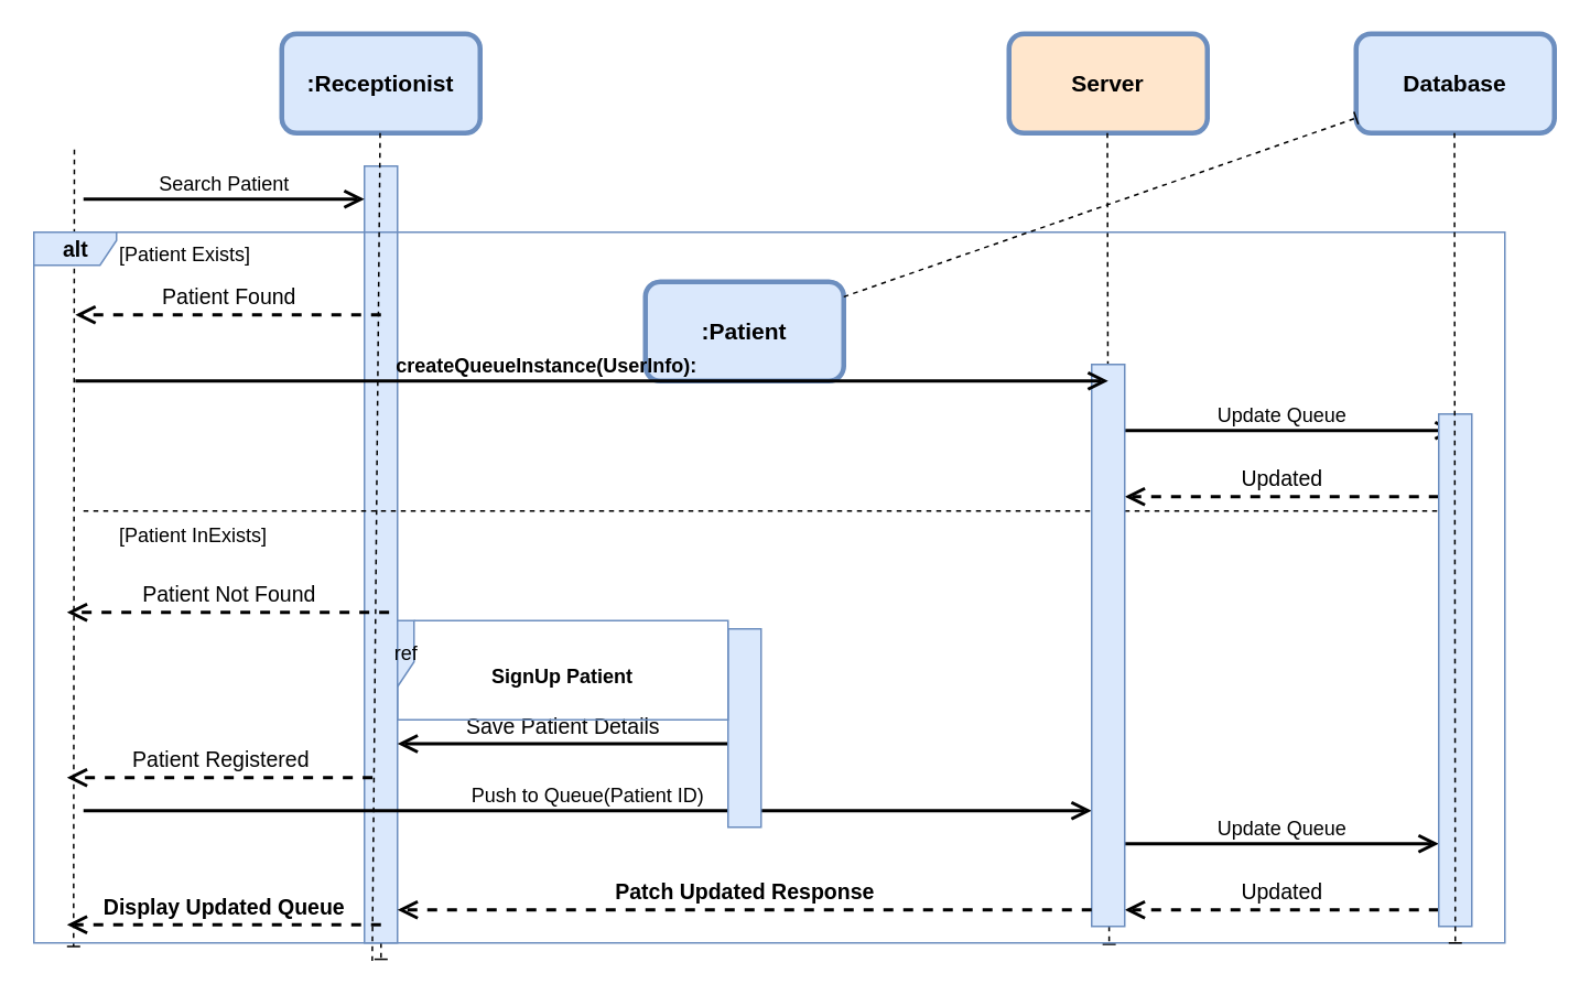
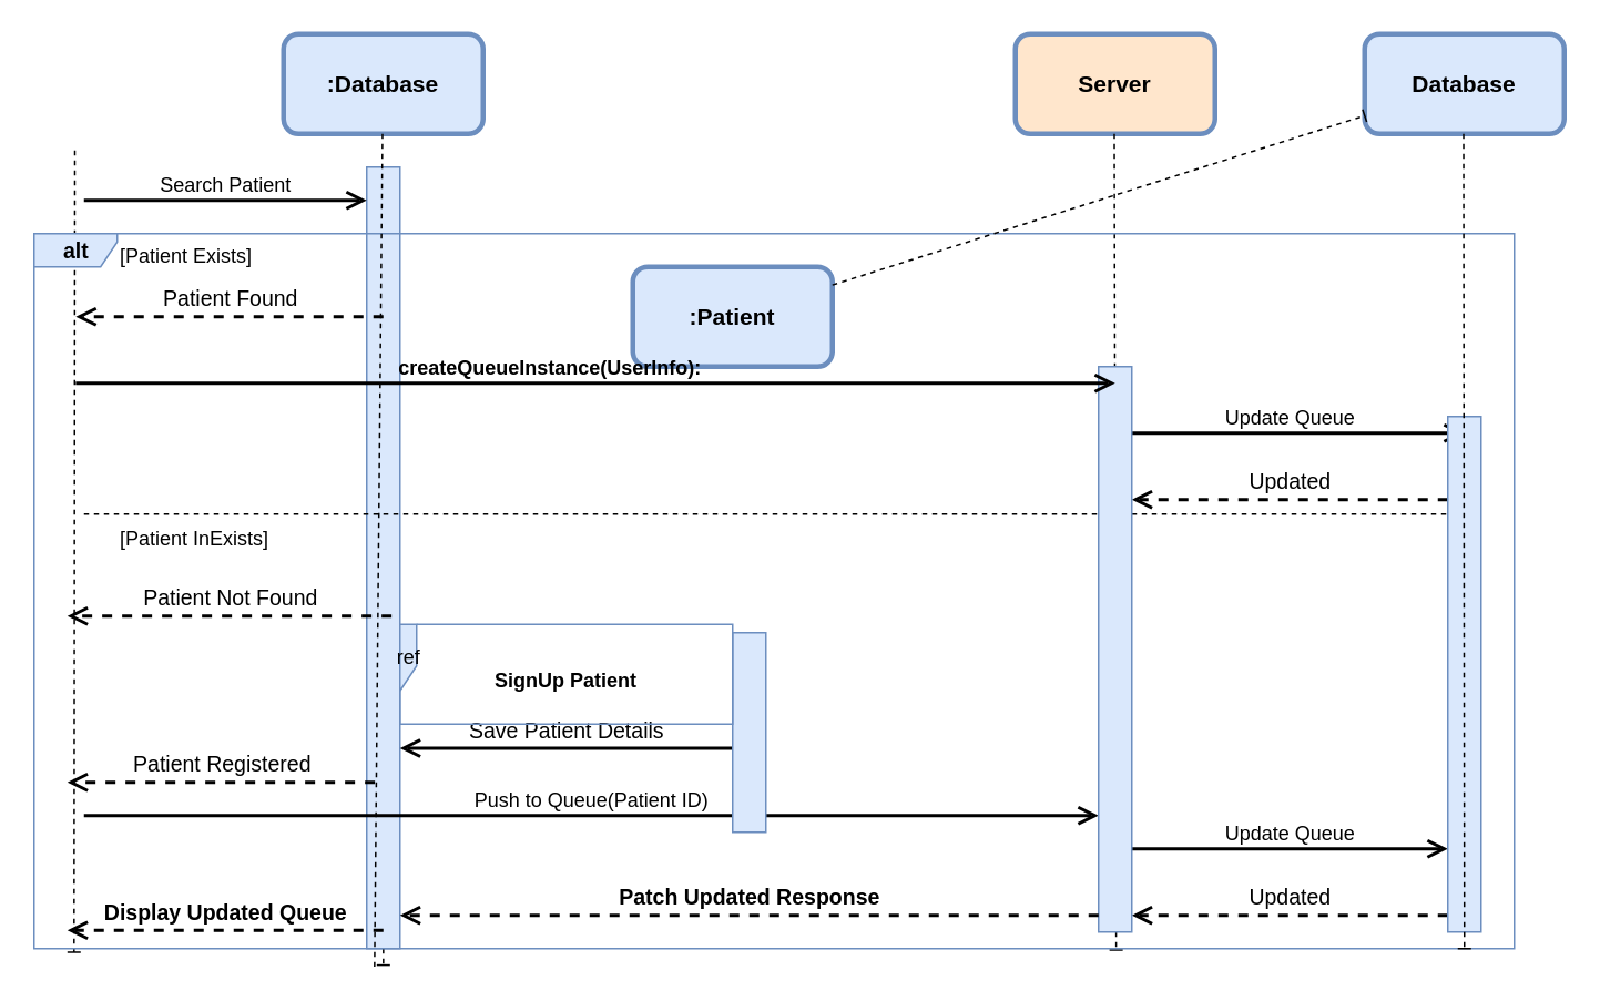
  <mxCell id="0" />
  <mxCell id="1" parent="0" />
  <mxCell id="2" value="" style="html=1;points=[];perimeter=orthogonalPerimeter;fontSize=12;fillColor=#dae8fc;strokeColor=#6c8ebf;" parent="1" vertex="1"><mxGeometry x="220" y="100" width="20" height="470" as="geometry" /></mxCell>
- <mxCell id="3" value="&lt;font color=&quot;#000000&quot; style=&quot;font-size: 14px;&quot;&gt;&lt;b&gt;:Receptionist&lt;/b&gt;&lt;/font&gt;" style="rounded=1;whiteSpace=wrap;html=1;strokeWidth=3;fillColor=#dae8fc;strokeColor=#6c8ebf;" parent="1" vertex="1"><mxGeometry x="170" y="20" width="120" height="60" as="geometry" /></mxCell>
+ <mxCell id="3" value="&lt;font color=&quot;#000000&quot; style=&quot;font-size: 14px;&quot;&gt;&lt;b&gt;:Database&lt;/b&gt;&lt;/font&gt;" style="rounded=1;whiteSpace=wrap;html=1;strokeWidth=3;fillColor=#dae8fc;strokeColor=#6c8ebf;" parent="1" vertex="1"><mxGeometry x="170" y="20" width="120" height="60" as="geometry" /></mxCell>
  <mxCell id="4" style="edgeStyle=none;html=1;exitX=0.5;exitY=1;exitDx=0;exitDy=0;strokeWidth=1;strokeColor=none;dashed=1;" parent="1" source="5" edge="1"><mxGeometry relative="1" as="geometry"><mxPoint x="670" y="580" as="targetPoint" /></mxGeometry></mxCell>
  <mxCell id="5" value="&lt;font color=&quot;#000000&quot; style=&quot;font-size: 14px;&quot;&gt;&lt;b&gt;Server&lt;/b&gt;&lt;/font&gt;" style="rounded=1;whiteSpace=wrap;html=1;strokeWidth=3;fillColor=#ffe6cc;strokeColor=#6c8ebf;" parent="1" vertex="1"><mxGeometry x="610" y="20" width="120" height="60" as="geometry" /></mxCell>
  <mxCell id="6" value="" style="edgeStyle=none;html=1;dashed=1;strokeWidth=1;endArrow=baseDash;endFill=0;entryX=0.731;entryY=1.002;entryDx=0;entryDy=0;entryPerimeter=0;" parent="1" target="10" edge="1"><mxGeometry relative="1" as="geometry"><mxPoint x="669.5" y="80" as="sourcePoint" /><mxPoint x="670" y="580" as="targetPoint" /></mxGeometry></mxCell>
  <mxCell id="7" value="" style="edgeStyle=none;html=1;dashed=1;strokeWidth=1;endArrow=baseDash;endFill=0;entryX=0.236;entryY=1.023;entryDx=0;entryDy=0;entryPerimeter=0;startArrow=none;" parent="1" source="2" target="10" edge="1"><mxGeometry relative="1" as="geometry"><mxPoint x="229.5" y="80" as="sourcePoint" /><mxPoint x="229.5" y="650" as="targetPoint" /></mxGeometry></mxCell>
  <mxCell id="8" value="" style="edgeStyle=none;html=1;dashed=1;strokeWidth=1;endArrow=baseDash;endFill=0;entryX=0.027;entryY=1.005;entryDx=0;entryDy=0;entryPerimeter=0;" parent="1" target="10" edge="1"><mxGeometry relative="1" as="geometry"><mxPoint x="44.5" y="90" as="sourcePoint" /><mxPoint x="44.5" y="660" as="targetPoint" /></mxGeometry></mxCell>
  <mxCell id="9" value="&lt;font color=&quot;#000000&quot; style=&quot;font-size: 14px;&quot;&gt;&lt;b&gt;Database&lt;/b&gt;&lt;/font&gt;" style="rounded=1;whiteSpace=wrap;html=1;strokeWidth=3;fillColor=#dae8fc;strokeColor=#6c8ebf;" parent="1" vertex="1"><mxGeometry x="820" y="20" width="120" height="60" as="geometry" /></mxCell>
  <mxCell id="10" value="&lt;b&gt;&lt;font color=&quot;#000000&quot; style=&quot;font-size: 13px;&quot;&gt;alt&lt;/font&gt;&lt;/b&gt;" style="shape=umlFrame;tabWidth=110;tabHeight=30;tabPosition=left;html=1;boundedLbl=1;labelInHeader=1;width=50;height=20;fillColor=#dae8fc;strokeColor=#6c8ebf;" parent="1" vertex="1"><mxGeometry x="20" y="140" width="890" height="430" as="geometry" /></mxCell>
  <mxCell id="11" value="[Patient Exists]" style="text" parent="10" vertex="1"><mxGeometry width="100" height="20" relative="1" as="geometry"><mxPoint x="50" as="offset" /></mxGeometry></mxCell>
  <mxCell id="12" value="" style="line;strokeWidth=1;dashed=1;labelPosition=center;verticalLabelPosition=bottom;align=left;verticalAlign=top;spacingLeft=20;spacingTop=15;" parent="10" vertex="1"><mxGeometry x="30" y="160" width="830" height="17.2" as="geometry" /></mxCell>
  <mxCell id="13" value="Patient Found" style="endArrow=open;startArrow=none;endFill=0;startFill=0;endSize=8;html=1;verticalAlign=bottom;dashed=1;labelBackgroundColor=none;strokeWidth=2;fontSize=13;" parent="10" edge="1"><mxGeometry width="160" relative="1" as="geometry"><mxPoint x="210" y="50" as="sourcePoint" /><mxPoint x="25.07" y="50" as="targetPoint" /></mxGeometry></mxCell>
  <mxCell id="14" value="&lt;font style=&quot;font-size: 12px;&quot;&gt;Update Queue&lt;/font&gt;" style="endArrow=open;startArrow=none;endFill=0;startFill=0;endSize=8;html=1;verticalAlign=bottom;labelBackgroundColor=none;strokeWidth=2;" parent="10" edge="1"><mxGeometry width="160" relative="1" as="geometry"><mxPoint x="650" y="120" as="sourcePoint" /><mxPoint x="860" y="120" as="targetPoint" /></mxGeometry></mxCell>
  <mxCell id="15" value="Updated" style="endArrow=open;startArrow=none;endFill=0;startFill=0;endSize=8;html=1;verticalAlign=bottom;dashed=1;labelBackgroundColor=none;strokeWidth=2;fontSize=13;" parent="10" edge="1"><mxGeometry width="160" relative="1" as="geometry"><mxPoint x="850" y="160" as="sourcePoint" /><mxPoint x="660.0" y="160" as="targetPoint" /></mxGeometry></mxCell>
  <mxCell id="16" value="Patient Not Found" style="endArrow=open;startArrow=none;endFill=0;startFill=0;endSize=8;html=1;verticalAlign=bottom;dashed=1;labelBackgroundColor=none;strokeWidth=2;fontSize=13;" parent="10" edge="1"><mxGeometry width="160" relative="1" as="geometry"><mxPoint x="214.93" y="230" as="sourcePoint" /><mxPoint x="20" y="230" as="targetPoint" /></mxGeometry></mxCell>
  <mxCell id="17" value="Save Patient Details" style="endArrow=open;startArrow=none;endFill=0;startFill=0;endSize=8;html=1;verticalAlign=bottom;labelBackgroundColor=none;strokeWidth=2;fontSize=13;" parent="10" edge="1"><mxGeometry width="160" relative="1" as="geometry"><mxPoint x="420" y="309.5" as="sourcePoint" /><mxPoint x="220" y="309.5" as="targetPoint" /></mxGeometry></mxCell>
  <mxCell id="18" value="Patient Registered" style="endArrow=open;startArrow=none;endFill=0;startFill=0;endSize=8;html=1;verticalAlign=bottom;dashed=1;labelBackgroundColor=none;strokeWidth=2;fontSize=13;" parent="10" edge="1"><mxGeometry width="160" relative="1" as="geometry"><mxPoint x="204.93" y="330" as="sourcePoint" /><mxPoint x="20.0" y="330" as="targetPoint" /></mxGeometry></mxCell>
  <mxCell id="19" value="&lt;font style=&quot;font-size: 12px;&quot;&gt;Push to Queue(Patient ID)&lt;/font&gt;" style="endArrow=open;startArrow=none;endFill=0;startFill=0;endSize=8;html=1;verticalAlign=bottom;labelBackgroundColor=none;strokeWidth=2;" parent="10" edge="1"><mxGeometry width="160" relative="1" as="geometry"><mxPoint x="30.0" y="350" as="sourcePoint" /><mxPoint x="640" y="350" as="targetPoint" /></mxGeometry></mxCell>
  <mxCell id="20" value="&lt;font style=&quot;font-size: 12px;&quot;&gt;Update Queue&lt;/font&gt;" style="endArrow=open;startArrow=none;endFill=0;startFill=0;endSize=8;html=1;verticalAlign=bottom;labelBackgroundColor=none;strokeWidth=2;" parent="10" edge="1"><mxGeometry width="160" relative="1" as="geometry"><mxPoint x="660" y="370" as="sourcePoint" /><mxPoint x="850" y="370" as="targetPoint" /></mxGeometry></mxCell>
  <mxCell id="21" value="Updated" style="endArrow=open;startArrow=none;endFill=0;startFill=0;endSize=8;html=1;verticalAlign=bottom;dashed=1;labelBackgroundColor=none;strokeWidth=2;fontSize=13;" parent="10" edge="1"><mxGeometry width="160" relative="1" as="geometry"><mxPoint x="850" y="410" as="sourcePoint" /><mxPoint x="660.0" y="410" as="targetPoint" /></mxGeometry></mxCell>
  <mxCell id="22" value="" style="html=1;points=[];perimeter=orthogonalPerimeter;fontSize=12;fillColor=#dae8fc;strokeColor=#6c8ebf;" parent="10" vertex="1"><mxGeometry x="420" y="240" width="20" height="120" as="geometry" /></mxCell>
  <mxCell id="23" value="" style="html=1;points=[];perimeter=orthogonalPerimeter;fontSize=12;fillColor=#dae8fc;strokeColor=#6c8ebf;" parent="10" vertex="1"><mxGeometry x="640" y="80" width="20" height="340" as="geometry" /></mxCell>
  <mxCell id="24" value="" style="html=1;points=[];perimeter=orthogonalPerimeter;fontSize=12;fillColor=#dae8fc;strokeColor=#6c8ebf;" parent="10" vertex="1"><mxGeometry x="850" y="110" width="20" height="310" as="geometry" /></mxCell>
  <mxCell id="25" value="&lt;font color=&quot;#000000&quot;&gt;ref&lt;/font&gt;" style="shape=umlFrame;tabPosition=left;html=1;boundedLbl=1;labelInHeader=1;width=10;height=40;fillColor=#dae8fc;strokeColor=#6c8ebf;" parent="10" vertex="1"><mxGeometry x="220" y="235" width="200" height="60" as="geometry" /></mxCell>
  <mxCell id="26" value="SignUp Patient" style="text;align=center;fontColor=#000000;fontStyle=1" parent="25" vertex="1"><mxGeometry width="100" height="20" relative="1" as="geometry"><mxPoint x="50" y="20" as="offset" /></mxGeometry></mxCell>
  <mxCell id="27" value="&lt;b&gt;Patch Updated Response&lt;/b&gt;" style="endArrow=open;startArrow=none;endFill=0;startFill=0;endSize=8;html=1;verticalAlign=bottom;dashed=1;labelBackgroundColor=none;strokeWidth=2;fontSize=13;" parent="10" target="2" edge="1"><mxGeometry width="160" relative="1" as="geometry"><mxPoint x="640" y="410" as="sourcePoint" /><mxPoint x="450.0" y="410" as="targetPoint" /></mxGeometry></mxCell>
  <mxCell id="28" value="&lt;b&gt;Display Updated Queue&lt;/b&gt;" style="endArrow=open;startArrow=none;endFill=0;startFill=0;endSize=8;html=1;verticalAlign=bottom;dashed=1;labelBackgroundColor=none;strokeWidth=2;fontSize=13;" parent="10" edge="1"><mxGeometry width="160" relative="1" as="geometry"><mxPoint x="210" y="419" as="sourcePoint" /><mxPoint x="20.0" y="419" as="targetPoint" /></mxGeometry></mxCell>
- <mxCell id="29" value="&lt;font color=&quot;#000000&quot; style=&quot;font-size: 14px;&quot;&gt;&lt;b&gt;:Patient&lt;/b&gt;&lt;/font&gt;" style="rounded=1;whiteSpace=wrap;html=1;strokeWidth=3;fillColor=#dae8fc;strokeColor=#6c8ebf;" parent="10" vertex="1"><mxGeometry x="370" y="30" width="120" height="60" as="geometry" /></mxCell>
+ <mxCell id="29" value="&lt;font color=&quot;#000000&quot; style=&quot;font-size: 14px;&quot;&gt;&lt;b&gt;:Patient&lt;/b&gt;&lt;/font&gt;" style="rounded=1;whiteSpace=wrap;html=1;strokeWidth=3;fillColor=#dae8fc;strokeColor=#6c8ebf;" parent="10" vertex="1"><mxGeometry x="360" y="20" width="120" height="60" as="geometry" /></mxCell>
  <mxCell id="30" value="" style="edgeStyle=none;html=1;dashed=1;strokeWidth=1;endArrow=baseDash;endFill=0;" parent="10" source="29" target="9" edge="1"><mxGeometry relative="1" as="geometry"><mxPoint x="435" y="510" as="targetPoint" /></mxGeometry></mxCell>
  <mxCell id="31" value="&lt;font style=&quot;font-size: 12px;&quot;&gt;&lt;b&gt;createQueueInstance(UserInfo):&lt;/b&gt;&lt;/font&gt;" style="endArrow=open;startArrow=none;endFill=0;startFill=0;endSize=8;html=1;verticalAlign=bottom;labelBackgroundColor=none;strokeWidth=2;" parent="10" edge="1"><mxGeometry x="-0.088" width="160" relative="1" as="geometry"><mxPoint x="25.07" y="90" as="sourcePoint" /><mxPoint x="650" y="90" as="targetPoint" /><mxPoint as="offset" /></mxGeometry></mxCell>
  <mxCell id="32" value="[Patient InExists]" style="text" vertex="1" parent="10"><mxGeometry width="100" height="20" relative="1" as="geometry"><mxPoint x="50" y="170" as="offset" /></mxGeometry></mxCell>
  <mxCell id="33" value="&lt;font style=&quot;font-size: 12px;&quot;&gt;Search Patient&lt;/font&gt;" style="endArrow=open;startArrow=none;endFill=0;startFill=0;endSize=8;html=1;verticalAlign=bottom;labelBackgroundColor=none;strokeWidth=2;" parent="1" edge="1"><mxGeometry width="160" relative="1" as="geometry"><mxPoint x="50" y="120" as="sourcePoint" /><mxPoint x="220" y="120" as="targetPoint" /></mxGeometry></mxCell>
  <mxCell id="34" value="" style="edgeStyle=none;html=1;dashed=1;strokeWidth=1;endArrow=baseDash;endFill=0;" parent="1" edge="1"><mxGeometry relative="1" as="geometry"><mxPoint x="879.5" y="80" as="sourcePoint" /><mxPoint x="880" y="570" as="targetPoint" /></mxGeometry></mxCell>
  <mxCell id="35" value="" style="edgeStyle=none;html=1;dashed=1;strokeWidth=1;endArrow=none;endFill=0;entryX=0.236;entryY=1.023;entryDx=0;entryDy=0;entryPerimeter=0;" parent="1" target="2" edge="1"><mxGeometry relative="1" as="geometry"><mxPoint x="229.5" y="80" as="sourcePoint" /><mxPoint x="230.04" y="579.89" as="targetPoint" /></mxGeometry></mxCell>
